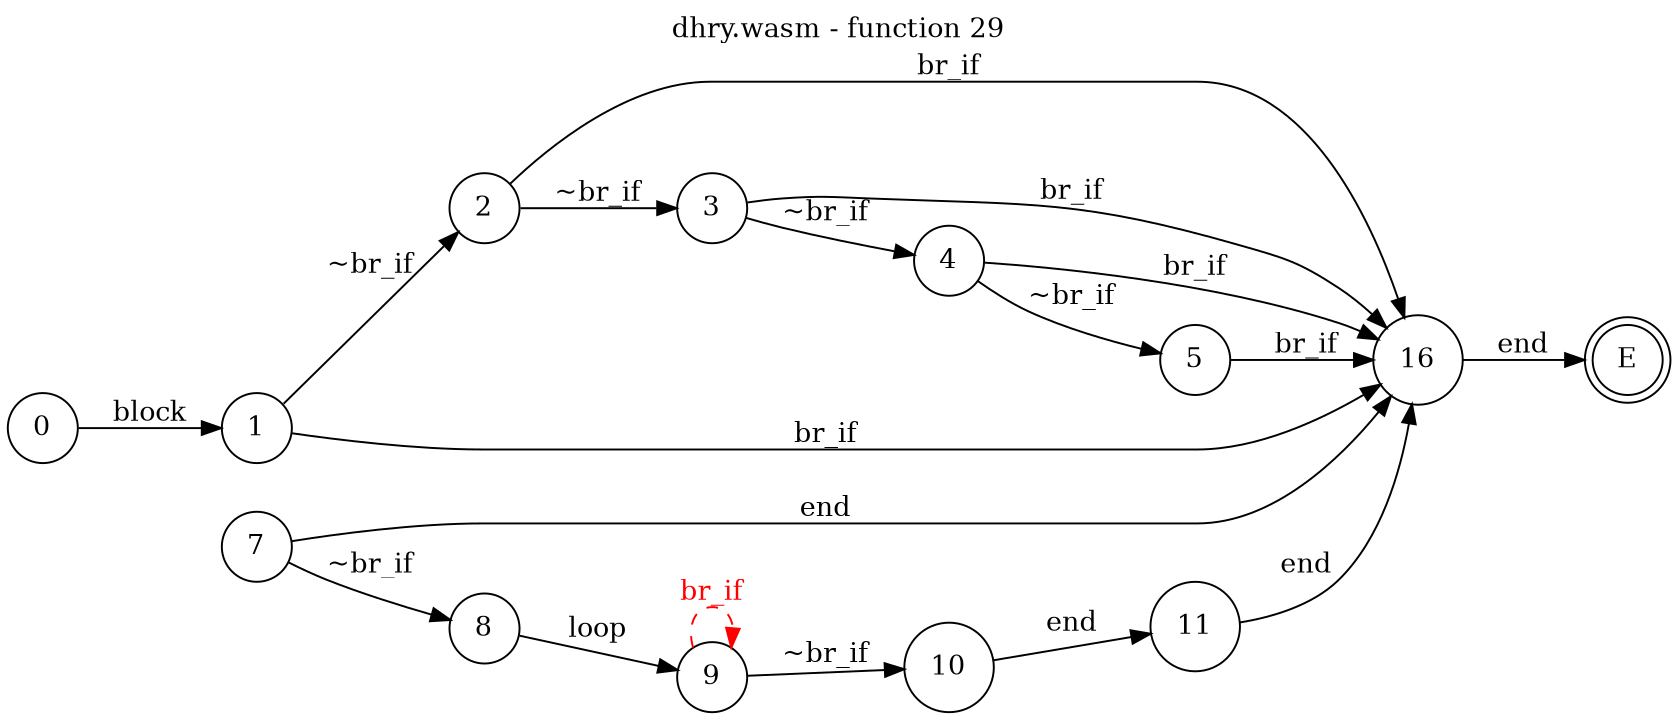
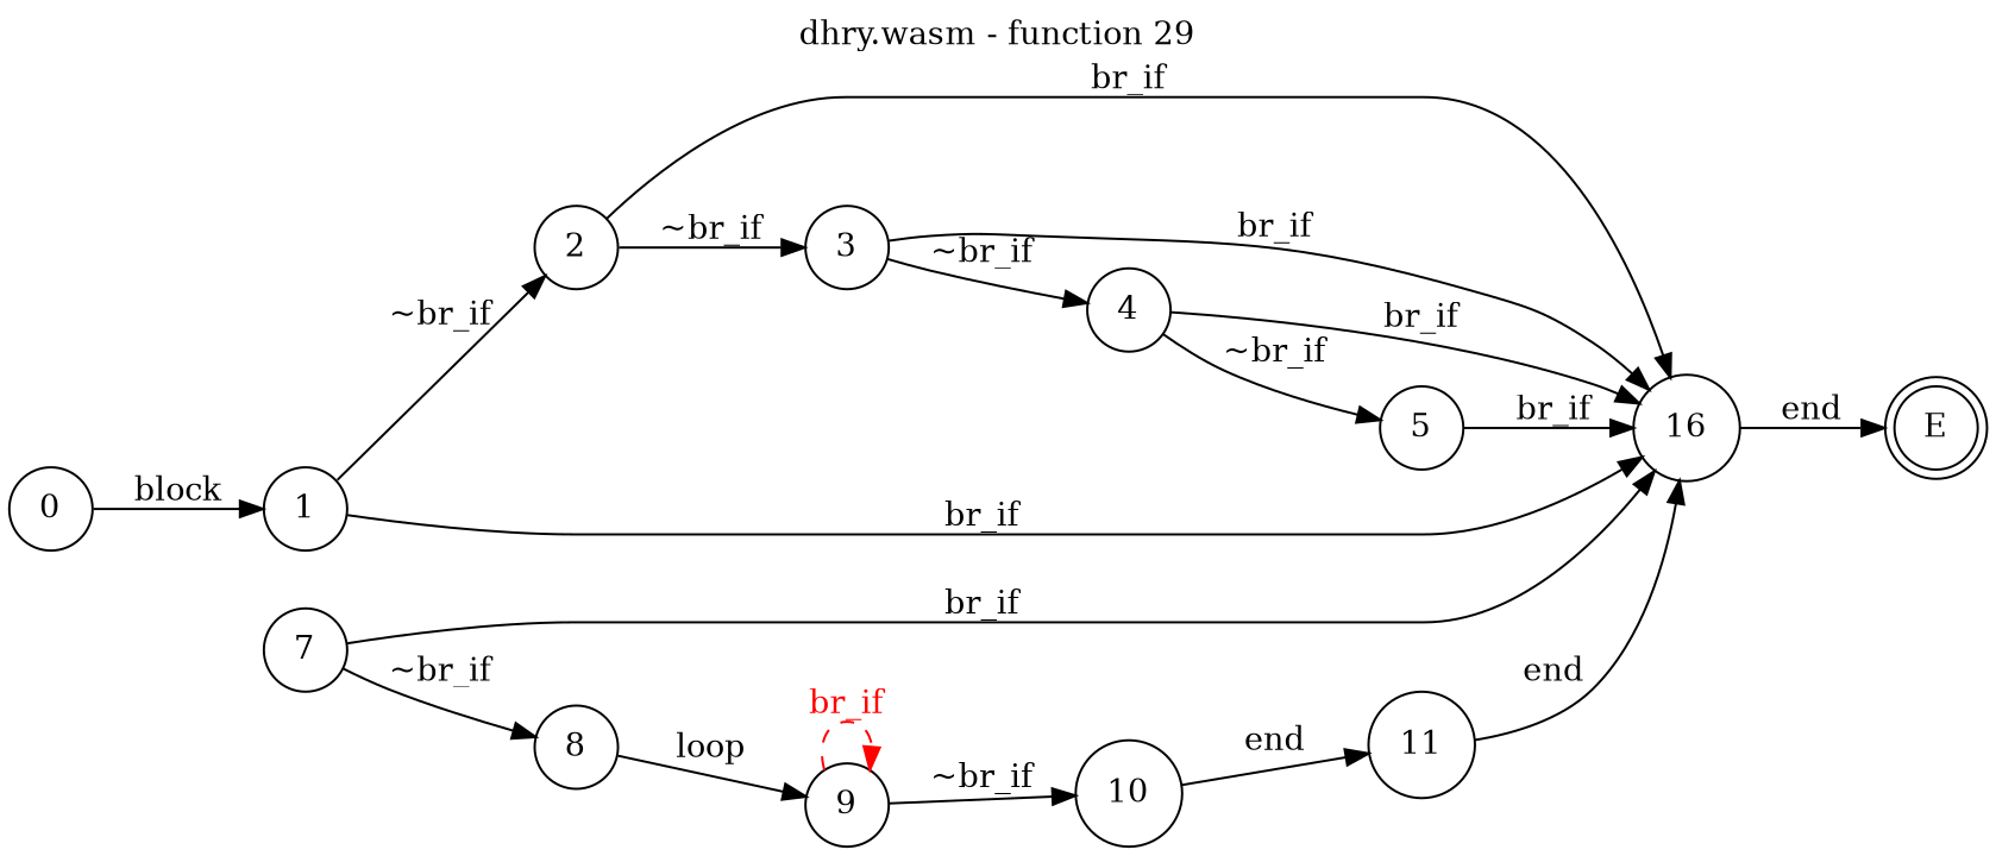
  digraph {
    label="dhry.wasm - function 29"
    labelfontcolor=black
    labelfontname=Helvetica
    labelfontsize=16
    labelloc=t
    rankdir=LR
    node [shape=circle fontcolor=black]
    E [shape=doublecircle fontcolor=""]
    n2 [label=0]
    n3 [label=1]
    n4 [label=2]
    n5 [label=16]
    n6 [label=3]
    n7 [label=4]
    n8 [label=5]
    n9 [label=7]
    n10 [label=8]
    n11 [label=9]
    n12 [label=10]
    n13 [label=11]
    n2 -> n3 [label=block]
    n3 -> n4 [label="~br_if"]
    n3 -> n5 [label=br_if]
    n4 -> n5 [label=br_if]
    n4 -> n6 [label="~br_if"]
    n5 -> E [label=end]
    n6 -> n5 [label=br_if]
    n6 -> n7 [label="~br_if"]
    n7 -> n5 [label=br_if]
    n7 -> n8 [label="~br_if"]
    n8 -> n5 [label=br_if]
-   n9 -> n5 [label=end]
+   n9 -> n5 [label=br_if]
    n9 -> n10 [label="~br_if"]
    n10 -> n11 [label=loop]
    n11 -> n11 [color=red fontcolor=red label=br_if style=dashed]
    n11 -> n12 [label="~br_if"]
    n12 -> n13 [label=end]
    n13 -> n5 [label=end]
  }
